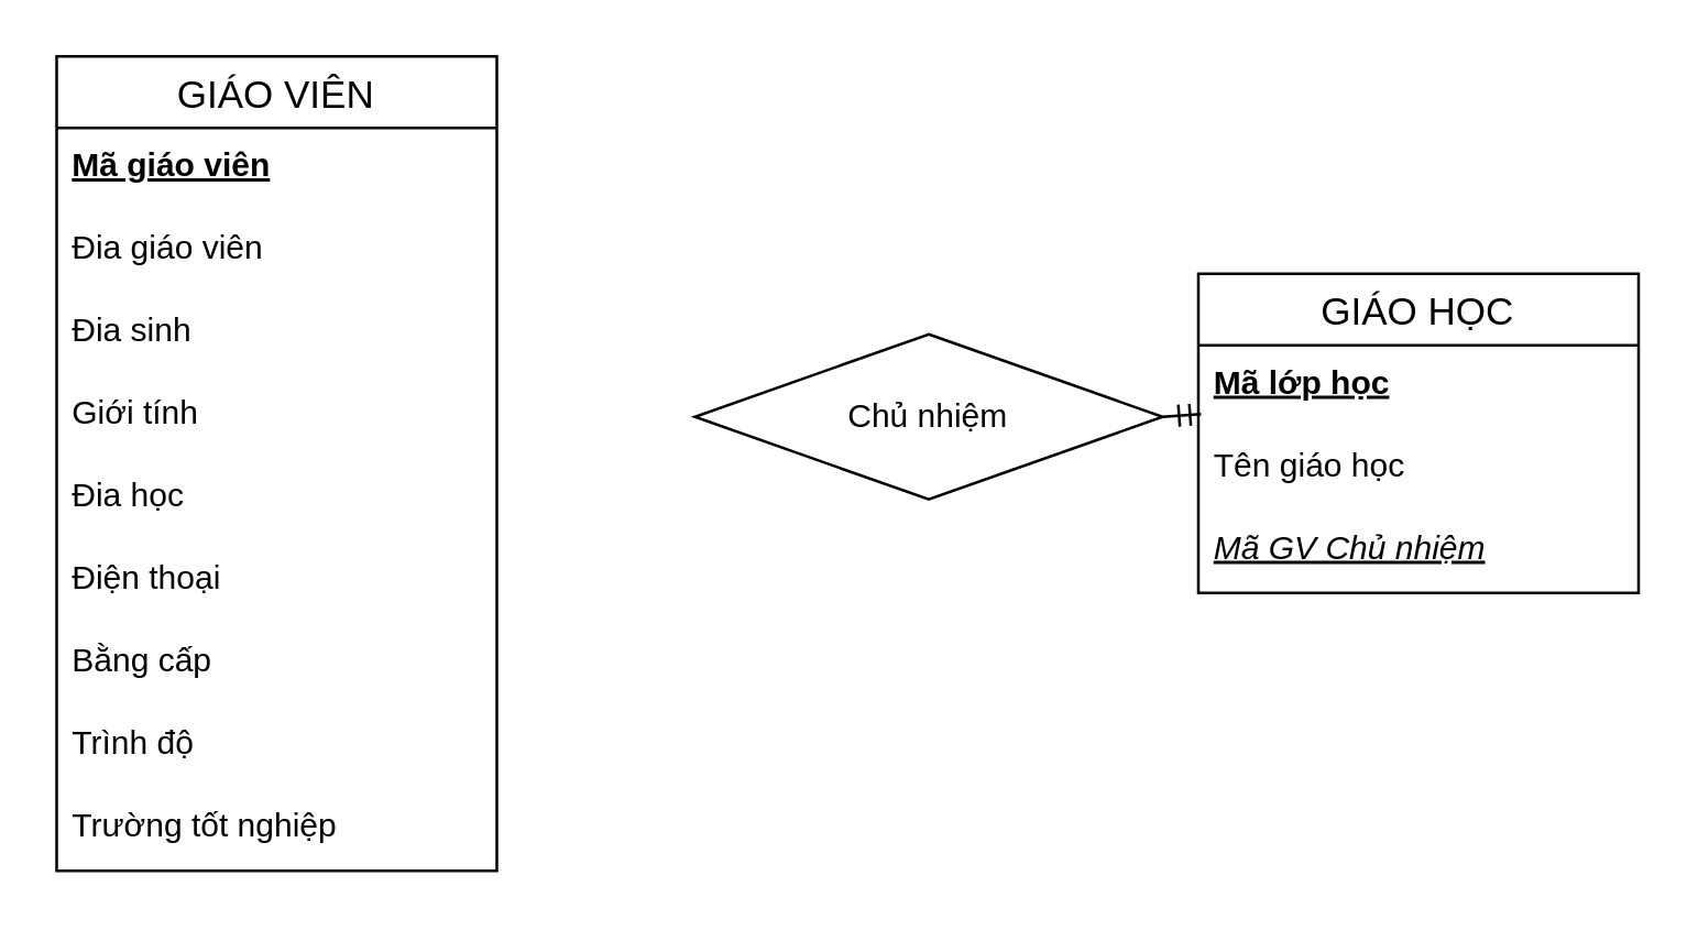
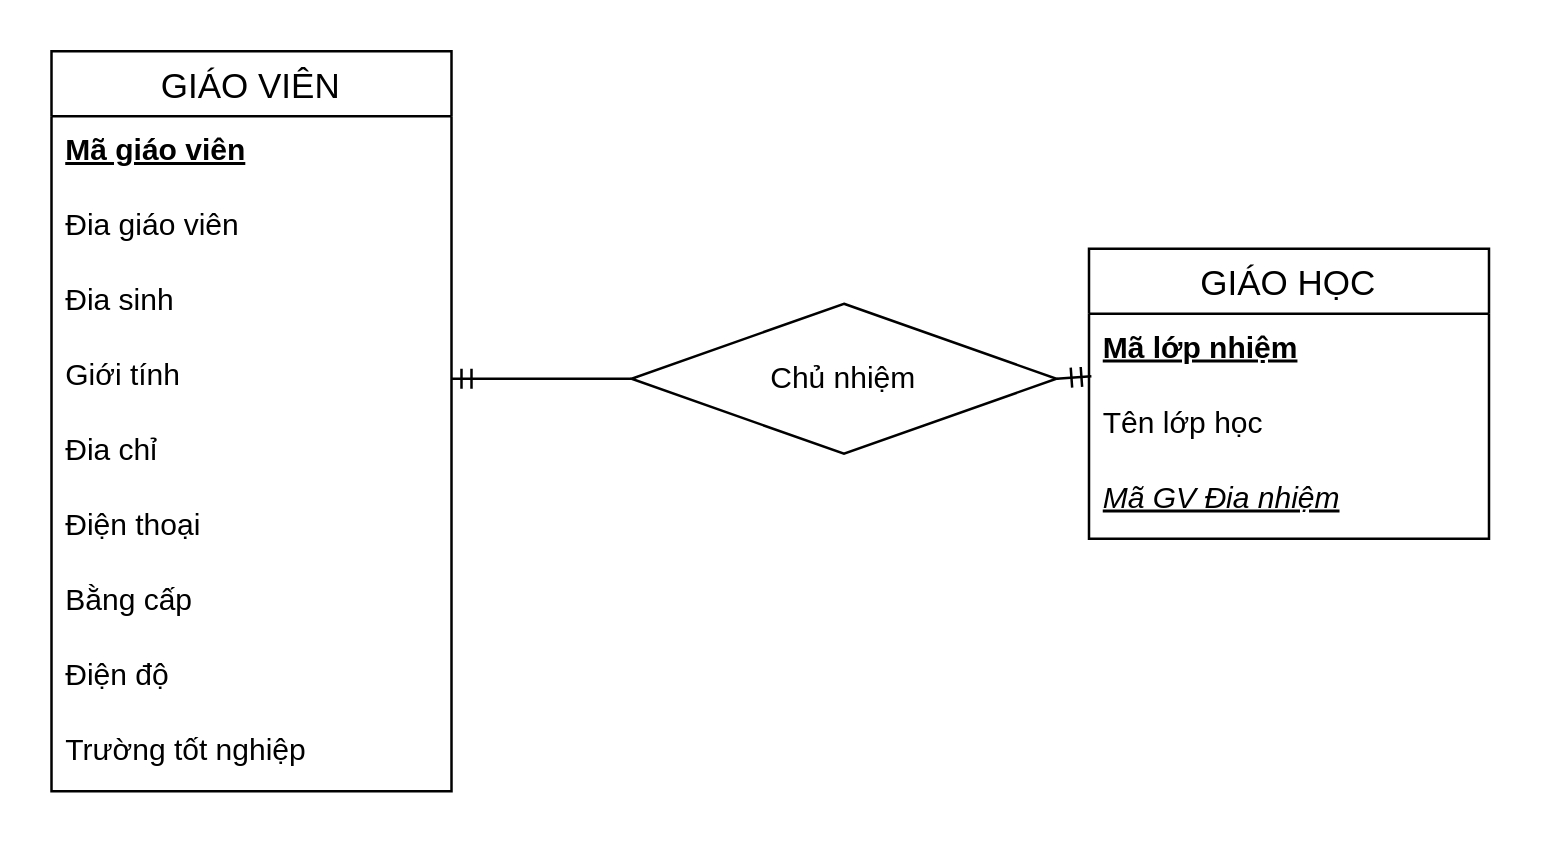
  <mxCell id="0" />
  <mxCell id="1" parent="0" />
  <mxCell id="2" value="GIÁO VIÊN" style="swimlane;fontStyle=0;childLayout=stackLayout;horizontal=1;startSize=26;horizontalStack=0;resizeParent=1;resizeParentMax=0;resizeLast=0;collapsible=1;marginBottom=0;align=center;fontSize=14;" vertex="1" parent="1"><mxGeometry x="20" y="20" width="160" height="296" as="geometry" /></mxCell>
  <mxCell id="3" value="Mã giáo viên" style="text;strokeColor=none;fillColor=none;spacingLeft=4;spacingRight=4;overflow=hidden;rotatable=0;points=[[0,0.5],[1,0.5]];portConstraint=eastwest;fontSize=12;fontStyle=5" vertex="1" parent="2"><mxGeometry y="26" width="160" height="30" as="geometry" /></mxCell>
  <mxCell id="4" value="Đia giáo viên" style="text;strokeColor=none;fillColor=none;spacingLeft=4;spacingRight=4;overflow=hidden;rotatable=0;points=[[0,0.5],[1,0.5]];portConstraint=eastwest;fontSize=12;" vertex="1" parent="2"><mxGeometry y="56" width="160" height="30" as="geometry" /></mxCell>
  <mxCell id="5" value="Đia sinh" style="text;strokeColor=none;fillColor=none;spacingLeft=4;spacingRight=4;overflow=hidden;rotatable=0;points=[[0,0.5],[1,0.5]];portConstraint=eastwest;fontSize=12;" vertex="1" parent="2"><mxGeometry y="86" width="160" height="30" as="geometry" /></mxCell>
  <mxCell id="6" value="Giới tính" style="text;strokeColor=none;fillColor=none;spacingLeft=4;spacingRight=4;overflow=hidden;rotatable=0;points=[[0,0.5],[1,0.5]];portConstraint=eastwest;fontSize=12;" vertex="1" parent="2"><mxGeometry y="116" width="160" height="30" as="geometry" /></mxCell>
- <mxCell id="7" value="Đia học" style="text;strokeColor=none;fillColor=none;spacingLeft=4;spacingRight=4;overflow=hidden;rotatable=0;points=[[0,0.5],[1,0.5]];portConstraint=eastwest;fontSize=12;" vertex="1" parent="2"><mxGeometry y="146" width="160" height="30" as="geometry" /></mxCell>
+ <mxCell id="7" value="Đia chỉ" style="text;strokeColor=none;fillColor=none;spacingLeft=4;spacingRight=4;overflow=hidden;rotatable=0;points=[[0,0.5],[1,0.5]];portConstraint=eastwest;fontSize=12;" vertex="1" parent="2"><mxGeometry y="146" width="160" height="30" as="geometry" /></mxCell>
  <mxCell id="8" value="Điện thoại" style="text;strokeColor=none;fillColor=none;spacingLeft=4;spacingRight=4;overflow=hidden;rotatable=0;points=[[0,0.5],[1,0.5]];portConstraint=eastwest;fontSize=12;" vertex="1" parent="2"><mxGeometry y="176" width="160" height="30" as="geometry" /></mxCell>
  <mxCell id="9" value="Bằng cấp" style="text;strokeColor=none;fillColor=none;spacingLeft=4;spacingRight=4;overflow=hidden;rotatable=0;points=[[0,0.5],[1,0.5]];portConstraint=eastwest;fontSize=12;" vertex="1" parent="2"><mxGeometry y="206" width="160" height="30" as="geometry" /></mxCell>
- <mxCell id="10" value="Trình độ" style="text;strokeColor=none;fillColor=none;spacingLeft=4;spacingRight=4;overflow=hidden;rotatable=0;points=[[0,0.5],[1,0.5]];portConstraint=eastwest;fontSize=12;" vertex="1" parent="2"><mxGeometry y="236" width="160" height="30" as="geometry" /></mxCell>
+ <mxCell id="10" value="Điện độ" style="text;strokeColor=none;fillColor=none;spacingLeft=4;spacingRight=4;overflow=hidden;rotatable=0;points=[[0,0.5],[1,0.5]];portConstraint=eastwest;fontSize=12;" vertex="1" parent="2"><mxGeometry y="236" width="160" height="30" as="geometry" /></mxCell>
  <mxCell id="11" value="Trường tốt nghiệp" style="text;strokeColor=none;fillColor=none;spacingLeft=4;spacingRight=4;overflow=hidden;rotatable=0;points=[[0,0.5],[1,0.5]];portConstraint=eastwest;fontSize=12;" vertex="1" parent="2"><mxGeometry y="266" width="160" height="30" as="geometry" /></mxCell>
  <mxCell id="12" value="GIÁO HỌC" style="swimlane;fontStyle=0;childLayout=stackLayout;horizontal=1;startSize=26;horizontalStack=0;resizeParent=1;resizeParentMax=0;resizeLast=0;collapsible=1;marginBottom=0;align=center;fontSize=14;" vertex="1" parent="1"><mxGeometry x="435" y="99" width="160" height="116" as="geometry" /></mxCell>
- <mxCell id="13" value="Mã lớp học" style="text;strokeColor=none;fillColor=none;spacingLeft=4;spacingRight=4;overflow=hidden;rotatable=0;points=[[0,0.5],[1,0.5]];portConstraint=eastwest;fontSize=12;fontStyle=5" vertex="1" parent="12"><mxGeometry y="26" width="160" height="30" as="geometry" /></mxCell>
- <mxCell id="14" value="Tên giáo học" style="text;strokeColor=none;fillColor=none;spacingLeft=4;spacingRight=4;overflow=hidden;rotatable=0;points=[[0,0.5],[1,0.5]];portConstraint=eastwest;fontSize=12;" vertex="1" parent="12"><mxGeometry y="56" width="160" height="30" as="geometry" /></mxCell>
- <mxCell id="15" value="Mã GV Chủ nhiệm" style="text;strokeColor=none;fillColor=none;spacingLeft=4;spacingRight=4;overflow=hidden;rotatable=0;points=[[0,0.5],[1,0.5]];portConstraint=eastwest;fontSize=12;fontStyle=6" vertex="1" parent="12"><mxGeometry y="86" width="160" height="30" as="geometry" /></mxCell>
+ <mxCell id="13" value="Mã lớp nhiệm" style="text;strokeColor=none;fillColor=none;spacingLeft=4;spacingRight=4;overflow=hidden;rotatable=0;points=[[0,0.5],[1,0.5]];portConstraint=eastwest;fontSize=12;fontStyle=5" vertex="1" parent="12"><mxGeometry y="26" width="160" height="30" as="geometry" /></mxCell>
+ <mxCell id="14" value="Tên lớp học" style="text;strokeColor=none;fillColor=none;spacingLeft=4;spacingRight=4;overflow=hidden;rotatable=0;points=[[0,0.5],[1,0.5]];portConstraint=eastwest;fontSize=12;" vertex="1" parent="12"><mxGeometry y="56" width="160" height="30" as="geometry" /></mxCell>
+ <mxCell id="15" value="Mã GV Đia nhiệm" style="text;strokeColor=none;fillColor=none;spacingLeft=4;spacingRight=4;overflow=hidden;rotatable=0;points=[[0,0.5],[1,0.5]];portConstraint=eastwest;fontSize=12;fontStyle=6" vertex="1" parent="12"><mxGeometry y="86" width="160" height="30" as="geometry" /></mxCell>
  <mxCell id="16" value="Chủ nhiệm" style="shape=rhombus;perimeter=rhombusPerimeter;whiteSpace=wrap;html=1;align=center;" vertex="1" parent="1"><mxGeometry x="252" y="121" width="170" height="60" as="geometry" /></mxCell>
+ <mxCell id="17" value="" style="fontSize=12;html=1;endArrow=ERmandOne;exitX=0;exitY=0.5;exitDx=0;exitDy=0;rounded=0;entryX=1;entryY=0.5;entryDx=0;entryDy=0;" edge="1" parent="1" source="16" target="6"><mxGeometry width="100" height="100" relative="1" as="geometry"><mxPoint x="237" y="168" as="sourcePoint" /><mxPoint x="735.76" y="327.47" as="targetPoint" /></mxGeometry></mxCell>
  <mxCell id="18" value="" style="fontSize=12;html=1;endArrow=ERmandOne;entryX=0.006;entryY=0.833;entryDx=0;entryDy=0;exitX=1;exitY=0.5;exitDx=0;exitDy=0;rounded=0;entryPerimeter=0;" edge="1" parent="1" source="16" target="13"><mxGeometry width="100" height="100" relative="1" as="geometry"><mxPoint x="247" y="178" as="sourcePoint" /><mxPoint x="542" y="54" as="targetPoint" /></mxGeometry></mxCell>
